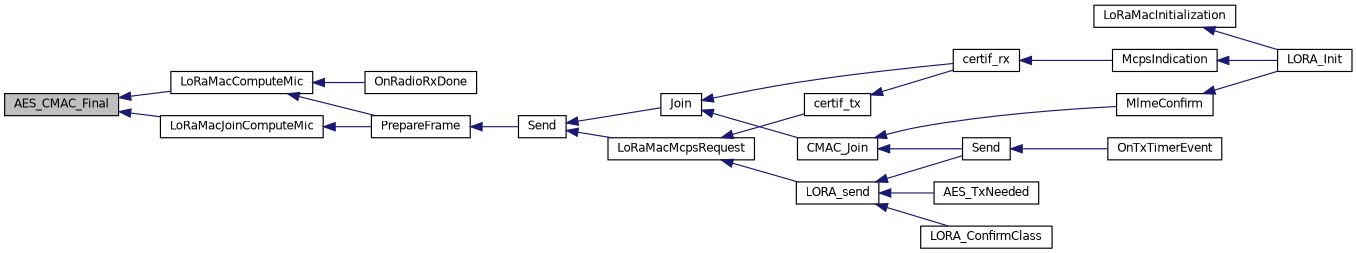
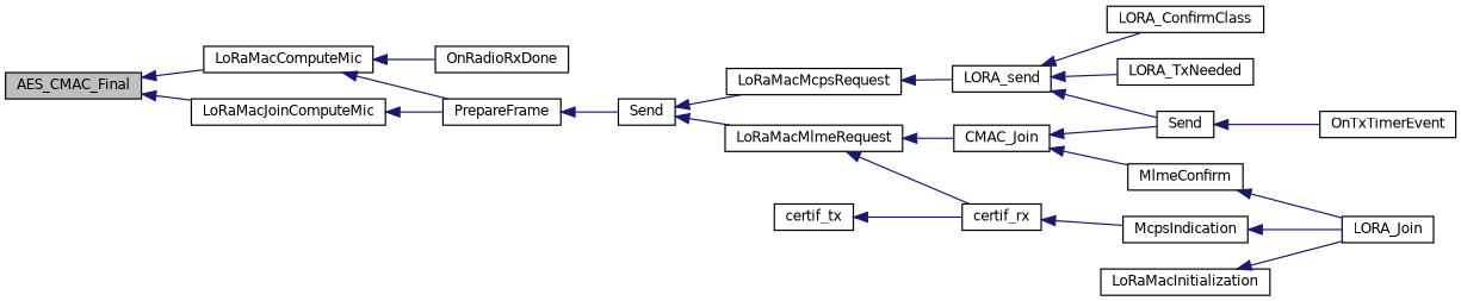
  digraph {
    rankdir=LR
    node [color=black fillcolor=white fontname=Helvetica fontsize=10 shape=record style=filled]
    edge [color=midnightblue dir=back fontname=Helvetica fontsize=10 labelfontname=Helvetica labelfontsize=10 style=solid]
    n1 [fillcolor=grey75 fontcolor=black height=0.2 label=AES_CMAC_Final width=0.4]
    n2 [height=0.2 label=LoRaMacComputeMic width=0.4]
    n3 [height=0.2 label=LoRaMacJoinComputeMic width=0.4]
    n4 [height=0.2 label=OnRadioRxDone width=0.4]
    n5 [height=0.2 label=PrepareFrame width=0.4]
    n6 [height=0.2 label=Send width=0.4]
    n7 [height=0.2 label=LoRaMacInitialization width=0.4]
-   n8 [height=0.2 label=LORA_Init width=0.4]
-   n9 [height=0.2 label=Join width=0.4]
+   n8 [height=0.2 label=LORA_Join width=0.4]
+   n9 [height=0.2 label=LoRaMacMlmeRequest width=0.4]
    n10 [height=0.2 label=LoRaMacMcpsRequest width=0.4]
    n11 [height=0.2 label=certif_rx width=0.4]
    n12 [height=0.2 label=CMAC_Join width=0.4]
    n13 [height=0.2 label=certif_tx width=0.4]
    n14 [height=0.2 label=LORA_send width=0.4]
    n15 [height=0.2 label=McpsIndication width=0.4]
    n16 [height=0.2 label=MlmeConfirm width=0.4]
    n17 [height=0.2 label=Send width=0.4]
    n18 [height=0.2 label=OnTxTimerEvent width=0.4]
    n19 [height=0.2 label=LORA_ConfirmClass width=0.4]
-   n20 [height=0.2 label=AES_TxNeeded width=0.4]
+   n20 [height=0.2 label=LORA_TxNeeded width=0.4]
    n1 -> n2
    n1 -> n3
    n2 -> n4
    n2 -> n5
    n3 -> n5
    n5 -> n6
    n6 -> n9
    n6 -> n10
    n7 -> n8
    n9 -> n11
    n9 -> n12
-   n10 -> n13
    n10 -> n14
    n11 -> n15
    n12 -> n16
    n12 -> n17
    n13 -> n11
    n14 -> n17
    n14 -> n19
    n14 -> n20
    n15 -> n8
    n16 -> n8
    n17 -> n18
  }
